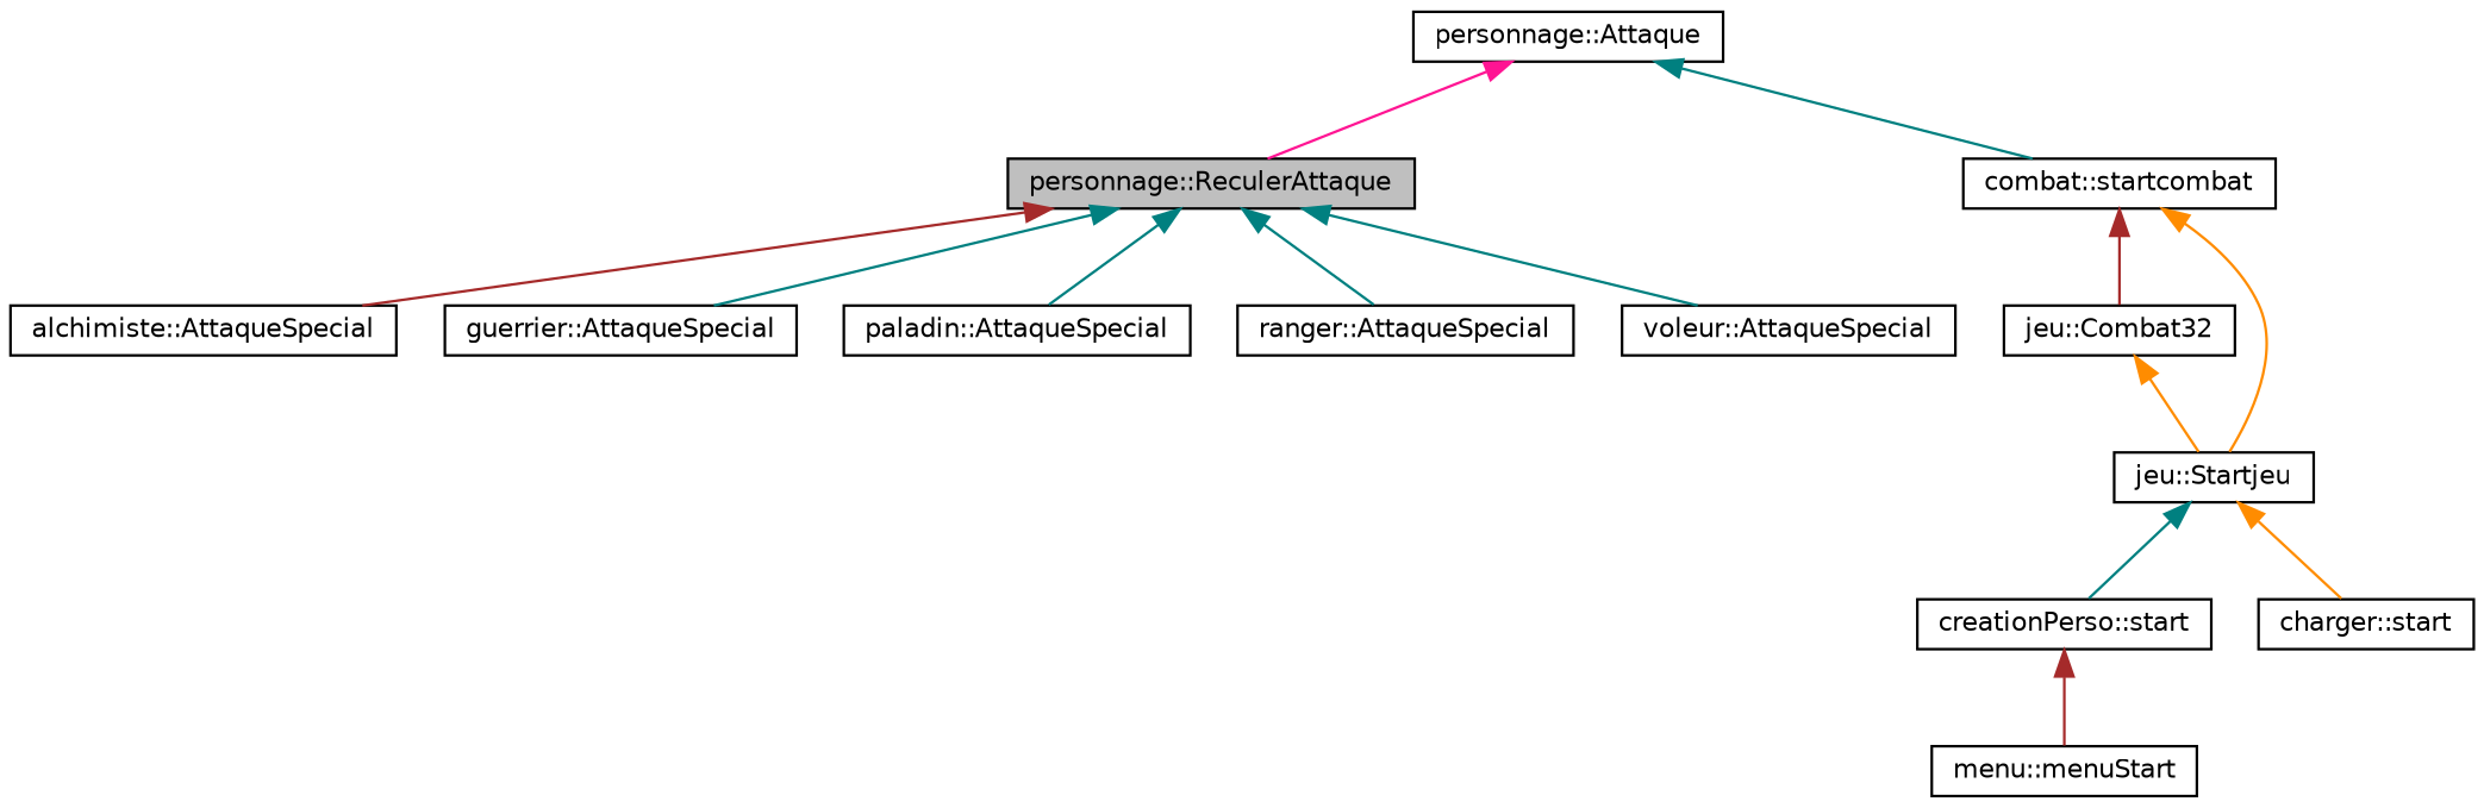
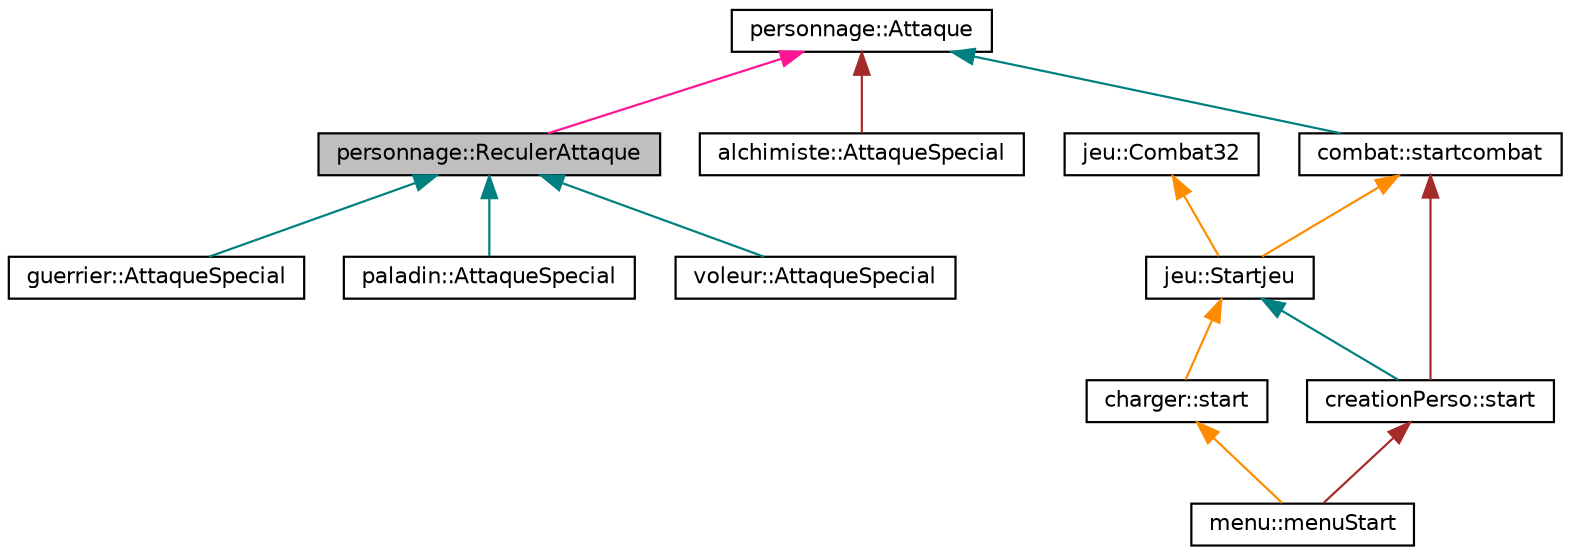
  digraph {
    rankdir=TB
    node [color=black fillcolor=white fontname=Helvetica fontsize=10 shape=record style=filled]
    edge [color=teal dir=back fontname=Helvetica fontsize=10 labelfontname=Helvetica labelfontsize=10 style=solid]
    n1 [fillcolor=grey75 fontcolor=black height=0.2 label="personnage::ReculerAttaque" width=0.4]
    n2 [height=0.2 label="alchimiste::AttaqueSpecial" width=0.4]
    n3 [height=0.2 label="guerrier::AttaqueSpecial" width=0.4]
    n4 [height=0.2 label="paladin::AttaqueSpecial" width=0.4]
-   n5 [height=0.2 label="ranger::AttaqueSpecial" width=0.4]
    n6 [height=0.2 label="voleur::AttaqueSpecial" width=0.4]
    n7 [height=0.2 label="personnage::Attaque" width=0.4]
    n8 [height=0.2 label="combat::startcombat" width=0.4]
    n9 [height=0.2 label="jeu::Combat32" width=0.4]
    n10 [height=0.2 label="jeu::Startjeu" width=0.4]
    n11 [height=0.2 label="creationPerso::start" width=0.4]
    n12 [height=0.2 label="charger::start" width=0.4]
    n13 [height=0.2 label="menu::menuStart" width=0.4]
-   n1 -> n2 [color=brown]
+   n7 -> n2 [color=brown]
    n1 -> n3
    n1 -> n4
-   n1 -> n5
    n1 -> n6
    n7 -> n1 [color=deeppink]
    n7 -> n8
-   n8 -> n9 [color=brown]
+   n8 -> n11 [color=brown]
    n8 -> n10 [color=darkorange]
    n9 -> n10 [color=darkorange]
    n10 -> n11
    n10 -> n12 [color=darkorange]
    n11 -> n13 [color=brown]
+   n12 -> n13 [color=darkorange]
  }
